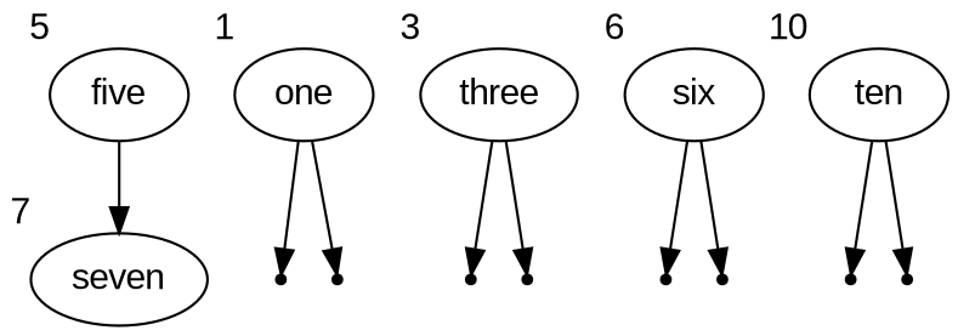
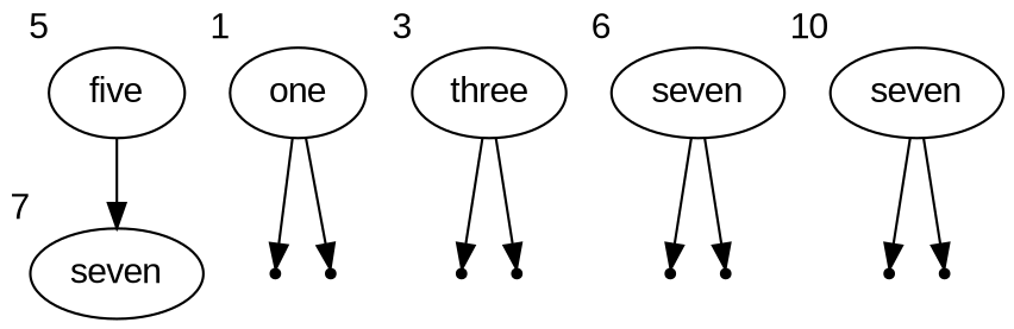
  digraph {
    node [fontname=Arial shape=point]
    n1 [label=five xlabel=5 shape=""]
    n2 [label=seven xlabel=7 shape=""]
    n3 [label=one xlabel=1 shape=""]
    null0
    null1
    n6 [label=three xlabel=3 shape=""]
    null2
    null3
-   n9 [label=six xlabel=6 shape=""]
+   n9 [label=seven xlabel=6 shape=""]
    null4
    null5
-   n12 [label=ten xlabel=10 shape=""]
+   n12 [label=seven xlabel=10 shape=""]
    null6
    null7
    n1 -> n2
    n3 -> null0
    n3 -> null1
    n6 -> null2
    n6 -> null3
    n9 -> null4
    n9 -> null5
    n12 -> null6
    n12 -> null7
  }
